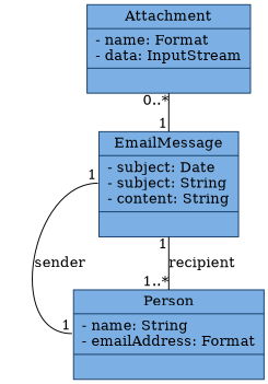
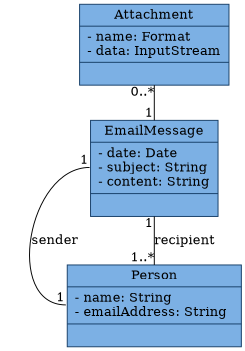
  digraph {
    node [color="#153d66" fillcolor="#7cb0e4" shape=record style=filled]
    edge [arrowhead=none headlabel=1 headport=name taillabel=1 tailport=methods]
    n1 [label="{<name>Attachment|- name: Format\l- data: InputStream|<methods>}"]
-   n2 [label="{<name>EmailMessage|<attributes>- subject: Date\l- subject: String\l- content: String\l|<methods>}"]
-   n3 [label="{<name>Person|<attributes>- name: String\l- emailAddress: Format\l|}"]
+   n2 [label="{<name>EmailMessage|<attributes>- date: Date\l- subject: String\l- content: String\l|<methods>}"]
+   n3 [label="{<name>Person|<attributes>- name: String\l- emailAddress: String\l|}"]
    subgraph sub_1 {
      n1
    }
    subgraph sub_2 {
      n2
    }
    subgraph sub_3 {
      n3
    }
    n1 -> n2 [taillabel="0..*"]
    n2 -> n3 [headport=attributes label=sender tailport=attributes]
    n2 -> n3 [headlabel="1..*" label=recipient]
  }
